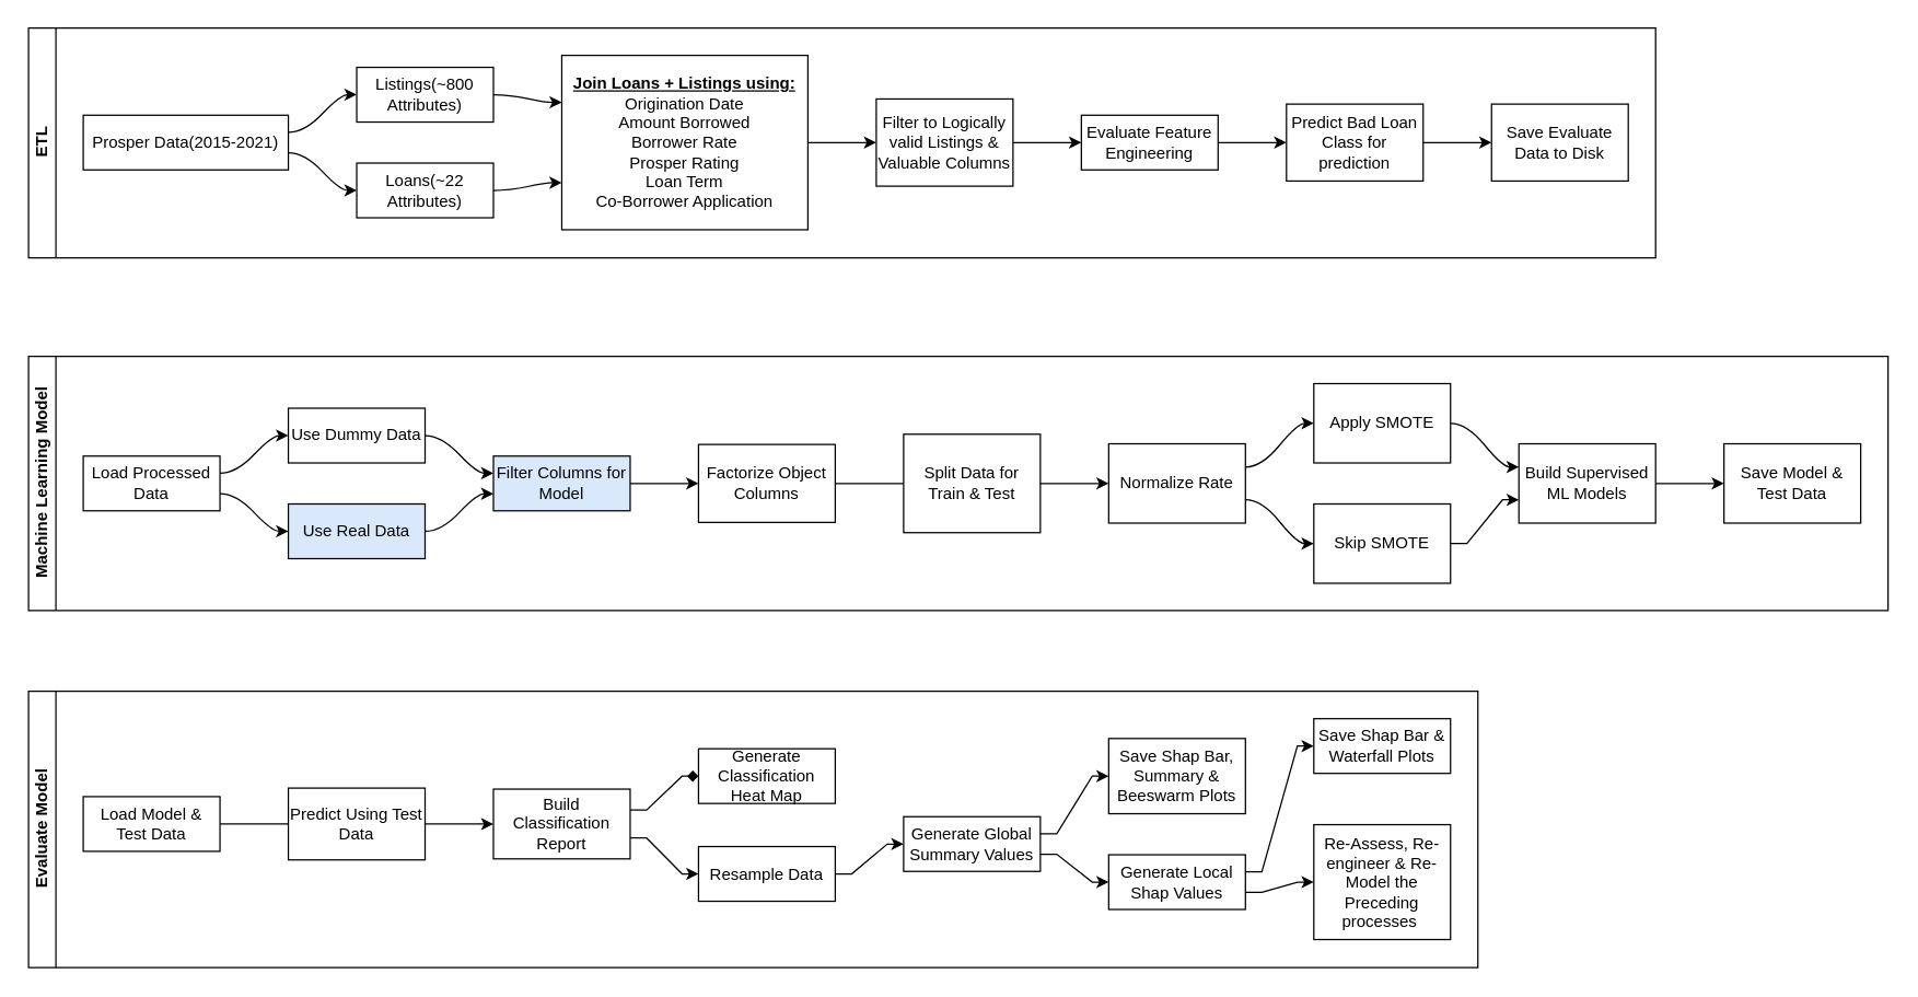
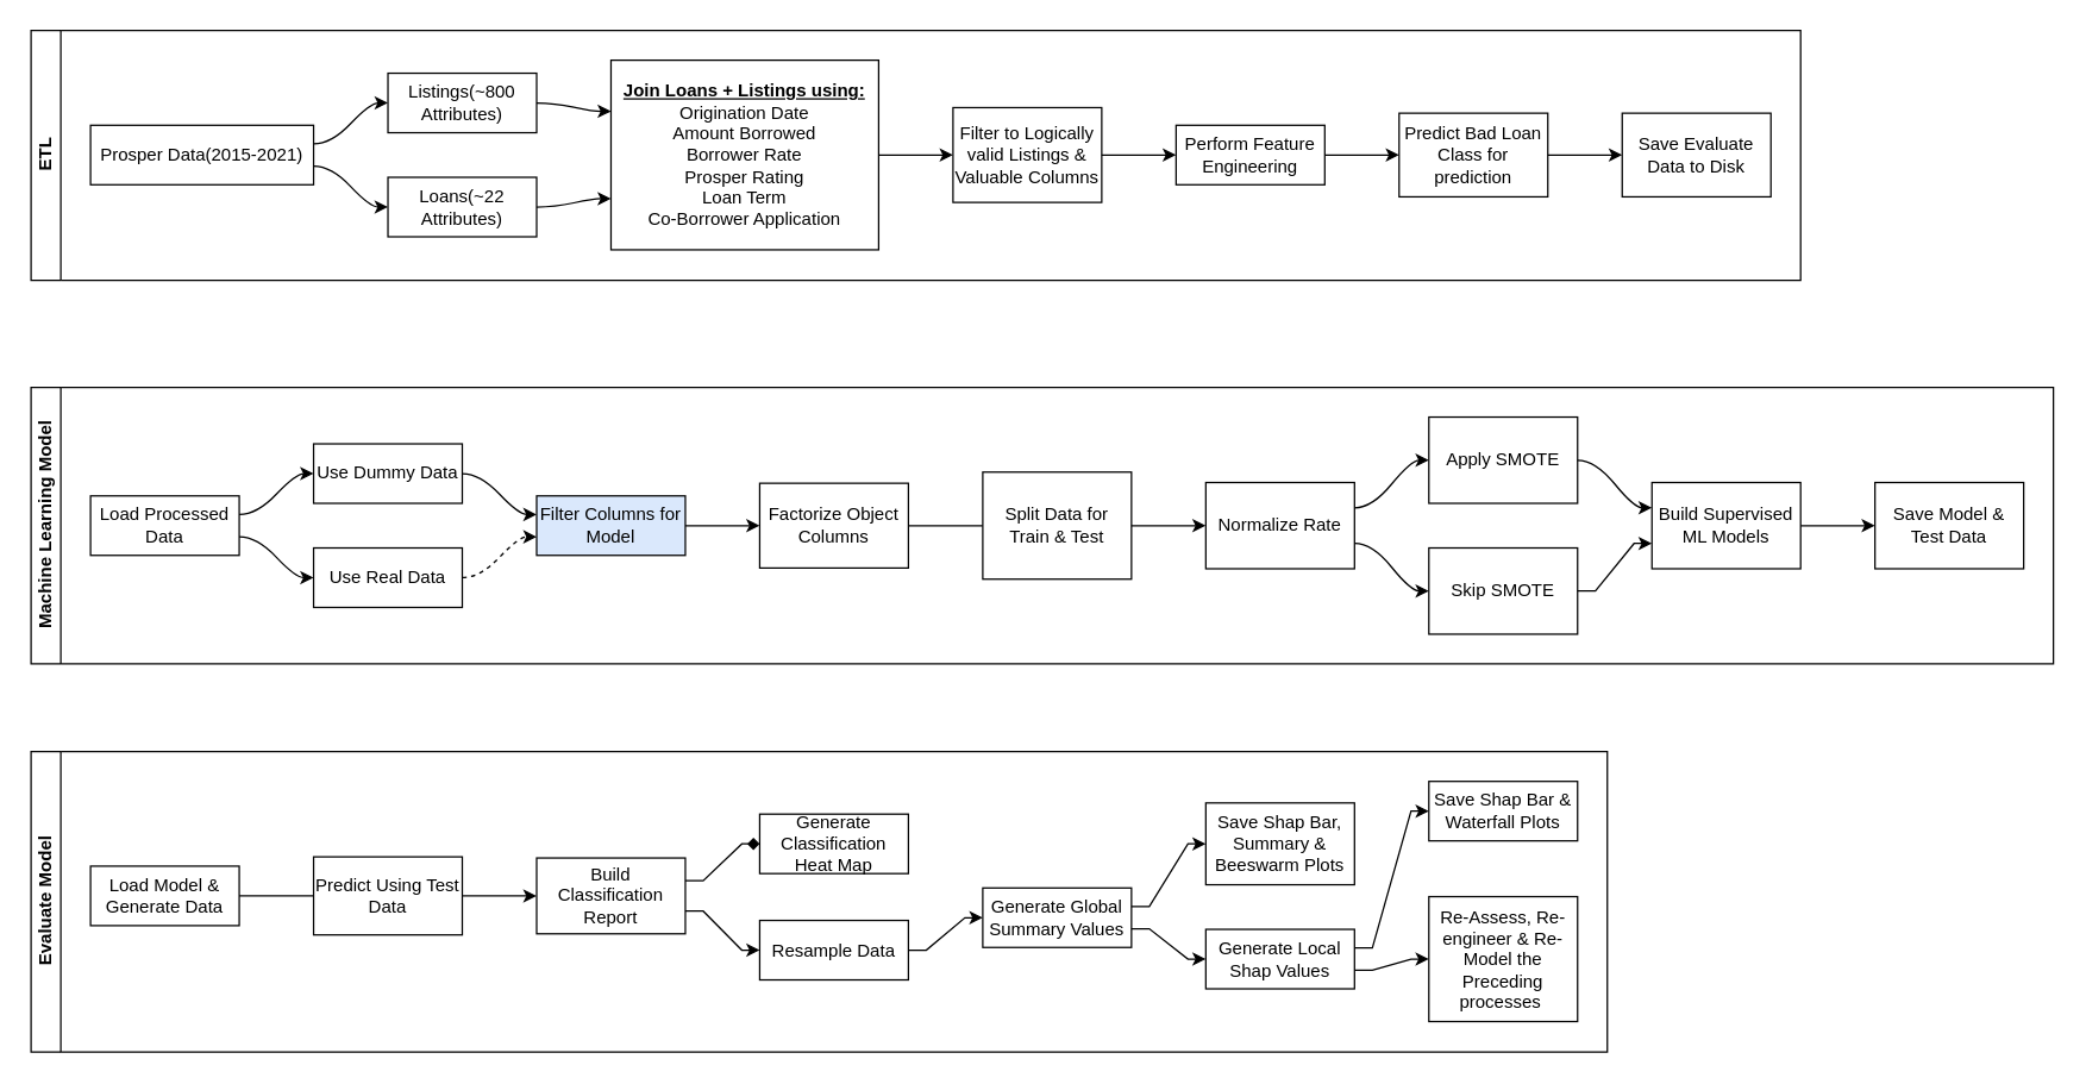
  <mxCell id="0" />
  <mxCell id="1" parent="0" />
  <mxCell id="2" value="ETL" style="swimlane;html=1;startSize=20;horizontal=0;childLayout=flowLayout;flowOrientation=west;resizable=0;interRankCellSpacing=50;containerType=tree;" vertex="1" parent="1"><mxGeometry x="20" width="1190" height="168" as="geometry" y="20" /></mxCell>
  <mxCell id="3" value="Prosper Data(2015-2021)" style="whiteSpace=wrap;html=1;" vertex="1" parent="2"><mxGeometry x="40" y="63.75" width="150" height="40" as="geometry" /></mxCell>
  <mxCell id="4" value="Listings(~800 Attributes)" style="whiteSpace=wrap;html=1;" vertex="1" parent="2"><mxGeometry x="240" y="28.75" width="100" height="40" as="geometry" /></mxCell>
  <mxCell id="5" value="" style="html=1;curved=1;rounded=0;noEdgeStyle=1;orthogonal=1;" edge="1" parent="2" source="3" target="4"><mxGeometry relative="1" as="geometry"><Array as="points"><mxPoint x="202" y="76.25" /><mxPoint x="228" y="48.75" /></Array></mxGeometry></mxCell>
  <mxCell id="6" value="Loans(~22 Attributes)" style="whiteSpace=wrap;html=1;" vertex="1" parent="2"><mxGeometry x="240" y="98.75" width="100" height="40" as="geometry" /></mxCell>
  <mxCell id="7" value="" style="html=1;curved=1;rounded=0;noEdgeStyle=1;orthogonal=1;" edge="1" parent="2" source="3" target="6"><mxGeometry relative="1" as="geometry"><Array as="points"><mxPoint x="202" y="91.25" /><mxPoint x="228" y="118.75" /></Array></mxGeometry></mxCell>
  <mxCell id="8" value="&lt;b&gt;&lt;u&gt;Join Loans + Listings using:&lt;/u&gt;&lt;/b&gt;&lt;br&gt;&lt;div&gt;&lt;span&gt;Origination Date&lt;/span&gt;&lt;/div&gt;&lt;div&gt;&lt;span&gt;Amount Borrowed&lt;/span&gt;&lt;/div&gt;&lt;div&gt;&lt;span&gt;Borrower Rate&lt;/span&gt;&lt;/div&gt;&lt;div&gt;&lt;span&gt;Prosper Rating&lt;/span&gt;&lt;/div&gt;&lt;div&gt;&lt;span&gt;Loan Term&lt;/span&gt;&lt;/div&gt;&lt;div&gt;&lt;span&gt;Co-Borrower Application&lt;/span&gt;&lt;/div&gt;" style="whiteSpace=wrap;html=1;align=center;" vertex="1" parent="2"><mxGeometry x="390" y="20" width="180" height="127.5" as="geometry" /></mxCell>
  <mxCell id="9" value="" style="html=1;curved=1;rounded=0;noEdgeStyle=1;orthogonal=1;" edge="1" parent="2" source="4" target="8"><mxGeometry relative="1" as="geometry"><Array as="points"><mxPoint x="352" y="48.75" /><mxPoint x="378" y="54.375" /></Array></mxGeometry></mxCell>
  <mxCell id="10" value="" style="html=1;curved=1;rounded=0;noEdgeStyle=1;orthogonal=1;" edge="1" parent="2" source="6" target="8"><mxGeometry relative="1" as="geometry"><Array as="points"><mxPoint x="352" y="118.75" /><mxPoint x="378" y="113.125" /></Array></mxGeometry></mxCell>
  <mxCell id="11" value="" style="html=1;curved=1;rounded=0;noEdgeStyle=1;orthogonal=1;" edge="1" target="12" source="8" parent="2"><mxGeometry relative="1" as="geometry"><mxPoint x="1325" y="1169.25" as="sourcePoint" /><Array as="points"><mxPoint x="582" y="83.75" /><mxPoint x="608" y="83.75" /></Array></mxGeometry></mxCell>
  <mxCell id="12" value="Filter to Logically valid Listings &amp;amp; Valuable Columns" style="whiteSpace=wrap;html=1;" vertex="1" parent="2"><mxGeometry x="620" y="51.875" width="100" height="63.75" as="geometry" /></mxCell>
  <mxCell id="13" value="" style="html=1;curved=1;rounded=0;noEdgeStyle=1;orthogonal=1;" edge="1" target="14" source="12" parent="2"><mxGeometry relative="1" as="geometry"><mxPoint x="1545" y="1164.25" as="sourcePoint" /><Array as="points"><mxPoint x="732" y="83.75" /><mxPoint x="758" y="83.75" /></Array></mxGeometry></mxCell>
- <mxCell id="14" value="Evaluate Feature Engineering" style="whiteSpace=wrap;html=1;" vertex="1" parent="2"><mxGeometry x="770" y="63.75" width="100" height="40" as="geometry" /></mxCell>
+ <mxCell id="14" value="Perform Feature Engineering" style="whiteSpace=wrap;html=1;" vertex="1" parent="2"><mxGeometry x="770" y="63.75" width="100" height="40" as="geometry" /></mxCell>
  <mxCell id="15" value="" style="html=1;curved=1;rounded=0;noEdgeStyle=1;orthogonal=1;" edge="1" target="16" source="14" parent="2"><mxGeometry relative="1" as="geometry"><mxPoint x="1155" y="953.75" as="sourcePoint" /><Array as="points"><mxPoint x="882" y="83.75" /><mxPoint x="908" y="83.75" /></Array></mxGeometry></mxCell>
  <mxCell id="16" value="Predict Bad Loan Class for prediction" style="whiteSpace=wrap;html=1;" vertex="1" parent="2"><mxGeometry x="920" y="55.625" width="100" height="56.25" as="geometry" /></mxCell>
  <mxCell id="17" value="" style="html=1;curved=1;rounded=0;noEdgeStyle=1;orthogonal=1;" edge="1" target="18" source="16" parent="2"><mxGeometry relative="1" as="geometry"><mxPoint x="1225" y="913.75" as="sourcePoint" /><Array as="points"><mxPoint x="1032" y="83.75" /><mxPoint x="1058" y="83.75" /></Array></mxGeometry></mxCell>
  <mxCell id="18" value="Save Evaluate Data to Disk" style="whiteSpace=wrap;html=1;" vertex="1" parent="2"><mxGeometry x="1070" y="55.625" width="100" height="56.25" as="geometry" /></mxCell>
  <mxCell id="19" value="Machine Learning Model" style="swimlane;html=1;startSize=20;horizontal=0;childLayout=flowLayout;flowOrientation=west;resizable=0;interRankCellSpacing=50;containerType=tree;" vertex="1" parent="1"><mxGeometry x="20" y="260" width="1360" height="186" as="geometry" /></mxCell>
  <mxCell id="20" value="Load Processed Data" style="whiteSpace=wrap;html=1;" vertex="1" parent="19"><mxGeometry x="40" y="73" width="100" height="40" as="geometry" /></mxCell>
  <mxCell id="21" value="Use Dummy Data" style="whiteSpace=wrap;html=1;" vertex="1" parent="19"><mxGeometry x="190" y="38" width="100" height="40" as="geometry" /></mxCell>
  <mxCell id="22" value="" style="html=1;curved=1;rounded=0;noEdgeStyle=1;orthogonal=1;" edge="1" parent="19" source="20" target="21"><mxGeometry relative="1" as="geometry"><Array as="points"><mxPoint x="152" y="85.5" /><mxPoint x="178" y="58" /></Array></mxGeometry></mxCell>
- <mxCell id="23" value="Use Real Data" style="whiteSpace=wrap;html=1;fillColor=#dae8fc;" vertex="1" parent="19"><mxGeometry x="190" y="108" width="100" height="40" as="geometry" /></mxCell>
+ <mxCell id="23" value="Use Real Data" style="whiteSpace=wrap;html=1;" vertex="1" parent="19"><mxGeometry x="190" y="108" width="100" height="40" as="geometry" /></mxCell>
  <mxCell id="24" value="" style="html=1;curved=1;rounded=0;noEdgeStyle=1;orthogonal=1;" edge="1" parent="19" source="20" target="23"><mxGeometry relative="1" as="geometry"><Array as="points"><mxPoint x="152" y="100.5" /><mxPoint x="178" y="128" /></Array></mxGeometry></mxCell>
  <mxCell id="25" value="Filter Columns for Model" style="whiteSpace=wrap;html=1;fillColor=#dae8fc;" vertex="1" parent="19"><mxGeometry x="340" y="73" width="100" height="40" as="geometry" /></mxCell>
  <mxCell id="26" value="" style="html=1;curved=1;rounded=0;noEdgeStyle=1;orthogonal=1;" edge="1" parent="19" source="21" target="25"><mxGeometry relative="1" as="geometry"><Array as="points"><mxPoint x="302" y="58" /><mxPoint x="328" y="85.5" /></Array></mxGeometry></mxCell>
- <mxCell id="27" value="" style="html=1;curved=1;rounded=0;noEdgeStyle=1;orthogonal=1;" edge="1" parent="19" source="23" target="25"><mxGeometry relative="1" as="geometry"><Array as="points"><mxPoint x="302" y="128" /><mxPoint x="328" y="100.5" /></Array></mxGeometry></mxCell>
+ <mxCell id="27" value="" style="html=1;curved=1;rounded=0;noEdgeStyle=1;orthogonal=1;dashed=1;" edge="1" parent="19" source="23" target="25"><mxGeometry relative="1" as="geometry"><Array as="points"><mxPoint x="302" y="128" /><mxPoint x="328" y="100.5" /></Array></mxGeometry></mxCell>
  <mxCell id="28" value="" style="html=1;curved=1;rounded=0;noEdgeStyle=1;orthogonal=1;" edge="1" target="29" source="25" parent="19"><mxGeometry relative="1" as="geometry"><mxPoint x="1445" y="1510" as="sourcePoint" /><Array as="points"><mxPoint x="452" y="93" /><mxPoint x="478" y="93" /></Array></mxGeometry></mxCell>
  <mxCell id="29" value="Factorize Object Columns" style="whiteSpace=wrap;html=1;" vertex="1" parent="19"><mxGeometry x="490" y="64.5" width="100" height="57" as="geometry" /></mxCell>
  <mxCell id="30" value="" style="html=1;curved=1;rounded=0;noEdgeStyle=1;orthogonal=1;endArrow=none;" edge="1" target="31" source="29" parent="19"><mxGeometry relative="1" as="geometry"><mxPoint x="1625" y="1485" as="sourcePoint" /><Array as="points"><mxPoint x="602" y="93" /><mxPoint x="628" y="93" /></Array></mxGeometry></mxCell>
  <mxCell id="31" value="Split Data for Train &amp;amp; Test" style="whiteSpace=wrap;html=1;" vertex="1" parent="19"><mxGeometry x="640" y="57" width="100" height="72" as="geometry" /></mxCell>
  <mxCell id="32" value="" style="html=1;curved=1;rounded=0;noEdgeStyle=1;orthogonal=1;" edge="1" target="33" source="31" parent="19"><mxGeometry relative="1" as="geometry"><mxPoint x="1345" y="1345" as="sourcePoint" /><Array as="points"><mxPoint x="752" y="93" /><mxPoint x="778" y="93" /></Array></mxGeometry></mxCell>
  <mxCell id="33" value="Normalize Rate" style="whiteSpace=wrap;html=1;" vertex="1" parent="19"><mxGeometry x="790" y="64" width="100" height="58" as="geometry" /></mxCell>
  <mxCell id="34" value="" style="html=1;curved=1;rounded=0;noEdgeStyle=1;orthogonal=1;" edge="1" target="35" source="33" parent="19"><mxGeometry relative="1" as="geometry"><mxPoint x="1335" y="1265" as="sourcePoint" /><Array as="points"><mxPoint x="902" y="81" /><mxPoint x="928" y="49" /></Array></mxGeometry></mxCell>
  <mxCell id="35" value="Apply SMOTE" style="whiteSpace=wrap;html=1;" vertex="1" parent="19"><mxGeometry x="940" y="20" width="100" height="58" as="geometry" /></mxCell>
  <mxCell id="36" value="" style="html=1;curved=1;rounded=0;noEdgeStyle=1;orthogonal=1;" edge="1" target="37" source="33" parent="19"><mxGeometry relative="1" as="geometry"><mxPoint x="1445" y="1245" as="sourcePoint" /><Array as="points"><mxPoint x="902" y="105" /><mxPoint x="928" y="137" /></Array></mxGeometry></mxCell>
  <mxCell id="37" value="Skip SMOTE" style="whiteSpace=wrap;html=1;" vertex="1" parent="19"><mxGeometry x="940" y="108" width="100" height="58" as="geometry" /></mxCell>
  <mxCell id="38" value="" style="html=1;curved=1;rounded=0;noEdgeStyle=1;orthogonal=1;" edge="1" target="39" source="35" parent="19"><mxGeometry relative="1" as="geometry"><mxPoint x="1405" y="1231" as="sourcePoint" /><Array as="points"><mxPoint x="1052" y="49" /><mxPoint x="1078" y="81" /></Array></mxGeometry></mxCell>
  <mxCell id="39" value="Build Supervised ML Models" style="whiteSpace=wrap;html=1;" vertex="1" parent="19"><mxGeometry x="1090" y="64" width="100" height="58" as="geometry" /></mxCell>
  <mxCell id="40" style="edgeStyle=orthogonalEdgeStyle;rounded=0;orthogonalLoop=1;jettySize=auto;html=1;noEdgeStyle=1;orthogonal=1;" edge="1" parent="19" source="37" target="39"><mxGeometry relative="1" as="geometry"><mxPoint x="1377" y="222.333" as="targetPoint" /><Array as="points"><mxPoint x="1052" y="137" /><mxPoint x="1078" y="105" /></Array></mxGeometry></mxCell>
  <mxCell id="41" value="" style="html=1;curved=1;rounded=0;noEdgeStyle=1;orthogonal=1;" edge="1" target="42" source="39" parent="19"><mxGeometry relative="1" as="geometry"><mxPoint x="1435" y="1139" as="sourcePoint" /><Array as="points"><mxPoint x="1202" y="93" /><mxPoint x="1228" y="93" /></Array></mxGeometry></mxCell>
  <mxCell id="42" value="Save Model &amp;amp; Test Data" style="whiteSpace=wrap;html=1;" vertex="1" parent="19"><mxGeometry x="1240" y="64" width="100" height="58" as="geometry" /></mxCell>
  <mxCell id="43" value="Evaluate Model" style="swimlane;html=1;startSize=20;horizontal=0;childLayout=flowLayout;flowOrientation=west;resizable=0;interRankCellSpacing=50;containerType=tree;" vertex="1" parent="1"><mxGeometry x="20" y="505" width="1060" height="202" as="geometry" /></mxCell>
- <mxCell id="44" value="Load Model &amp;amp; Test Data" style="whiteSpace=wrap;html=1;" vertex="1" parent="43"><mxGeometry x="40" y="77" width="100" height="40" as="geometry" /></mxCell>
+ <mxCell id="44" value="Load Model &amp;amp; Generate Data" style="whiteSpace=wrap;html=1;" vertex="1" parent="43"><mxGeometry x="40" y="77" width="100" height="40" as="geometry" /></mxCell>
  <mxCell id="45" value="" style="edgeStyle=orthogonalEdgeStyle;rounded=0;orthogonalLoop=1;jettySize=auto;html=1;noEdgeStyle=1;orthogonal=1;endArrow=none;" edge="1" source="44" target="46" parent="43"><mxGeometry relative="1" as="geometry"><Array as="points"><mxPoint x="152" y="97" /><mxPoint x="178" y="97" /></Array></mxGeometry></mxCell>
  <mxCell id="46" value="Predict Using Test Data" style="whiteSpace=wrap;html=1;" vertex="1" parent="43"><mxGeometry x="190" y="70.75" width="100" height="52.5" as="geometry" /></mxCell>
  <mxCell id="47" value="" style="edgeStyle=orthogonalEdgeStyle;rounded=0;orthogonalLoop=1;jettySize=auto;html=1;noEdgeStyle=1;orthogonal=1;" edge="1" target="48" source="46" parent="43"><mxGeometry relative="1" as="geometry"><mxPoint x="1175" y="1681.5" as="sourcePoint" /><Array as="points"><mxPoint x="302" y="97" /><mxPoint x="328" y="97" /></Array></mxGeometry></mxCell>
  <mxCell id="48" value="Build Classification Report" style="whiteSpace=wrap;html=1;" vertex="1" parent="43"><mxGeometry x="340" y="71.5" width="100" height="51" as="geometry" /></mxCell>
  <mxCell id="49" value="" style="edgeStyle=orthogonalEdgeStyle;rounded=0;orthogonalLoop=1;jettySize=auto;html=1;noEdgeStyle=1;orthogonal=1;endArrow=diamond;" edge="1" target="50" source="48" parent="43"><mxGeometry relative="1" as="geometry"><mxPoint x="1285" y="1661.5" as="sourcePoint" /><Array as="points"><mxPoint x="452" y="86.75" /><mxPoint x="478" y="62" /></Array></mxGeometry></mxCell>
  <mxCell id="50" value="Generate Classification Heat Map" style="whiteSpace=wrap;html=1;" vertex="1" parent="43"><mxGeometry x="490" y="42" width="100" height="40" as="geometry" /></mxCell>
  <mxCell id="51" value="" style="edgeStyle=orthogonalEdgeStyle;rounded=0;orthogonalLoop=1;jettySize=auto;html=1;noEdgeStyle=1;orthogonal=1;" edge="1" target="52" source="48" parent="43"><mxGeometry relative="1" as="geometry"><mxPoint x="1155" y="1561" as="sourcePoint" /><Array as="points"><mxPoint x="452" y="107.25" /><mxPoint x="478" y="133.5" /></Array></mxGeometry></mxCell>
  <mxCell id="52" value="Resample Data" style="whiteSpace=wrap;html=1;" vertex="1" parent="43"><mxGeometry x="490" y="113.5" width="100" height="40" as="geometry" /></mxCell>
  <mxCell id="53" value="" style="edgeStyle=orthogonalEdgeStyle;rounded=0;orthogonalLoop=1;jettySize=auto;html=1;noEdgeStyle=1;orthogonal=1;" edge="1" target="54" source="52" parent="43"><mxGeometry relative="1" as="geometry"><mxPoint x="1035" y="1514.25" as="sourcePoint" /><Array as="points"><mxPoint x="602" y="133.5" /><mxPoint x="628" y="111.667" /></Array></mxGeometry></mxCell>
  <mxCell id="54" value="Generate Global Summary Values" style="whiteSpace=wrap;html=1;" vertex="1" parent="43"><mxGeometry x="640" y="91.667" width="100" height="40" as="geometry" /></mxCell>
  <mxCell id="55" value="" style="edgeStyle=orthogonalEdgeStyle;rounded=0;orthogonalLoop=1;jettySize=auto;html=1;noEdgeStyle=1;orthogonal=1;" edge="1" target="56" source="54" parent="43"><mxGeometry relative="1" as="geometry"><mxPoint x="1145" y="1522" as="sourcePoint" /><Array as="points"><mxPoint x="752" y="104.167" /><mxPoint x="778" y="62" /></Array></mxGeometry></mxCell>
  <mxCell id="56" value="Save Shap Bar, Summary &amp;amp; Beeswarm Plots" style="whiteSpace=wrap;html=1;" vertex="1" parent="43"><mxGeometry x="790" y="34.5" width="100" height="55" as="geometry" /></mxCell>
  <mxCell id="57" value="" style="edgeStyle=orthogonalEdgeStyle;rounded=0;orthogonalLoop=1;jettySize=auto;html=1;noEdgeStyle=1;orthogonal=1;" edge="1" target="58" source="54" parent="43"><mxGeometry relative="1" as="geometry"><mxPoint x="1255" y="1502.359" as="sourcePoint" /><Array as="points"><mxPoint x="752" y="119.167" /><mxPoint x="778" y="139.5" /></Array></mxGeometry></mxCell>
  <mxCell id="58" value="Generate Local Shap Values" style="whiteSpace=wrap;html=1;" vertex="1" parent="43"><mxGeometry x="790" y="119.5" width="100" height="40" as="geometry" /></mxCell>
  <mxCell id="59" value="" style="edgeStyle=orthogonalEdgeStyle;rounded=0;orthogonalLoop=1;jettySize=auto;html=1;noEdgeStyle=1;orthogonal=1;" edge="1" target="60" source="58" parent="43"><mxGeometry relative="1" as="geometry"><mxPoint x="1175" y="1460.167" as="sourcePoint" /><Array as="points"><mxPoint x="902" y="132" /><mxPoint x="928" y="40" /></Array></mxGeometry></mxCell>
  <mxCell id="60" value="Save Shap Bar &amp;amp; Waterfall Plots" style="whiteSpace=wrap;html=1;" vertex="1" parent="43"><mxGeometry x="940" y="20" width="100" height="40" as="geometry" /></mxCell>
  <mxCell id="61" value="" style="edgeStyle=orthogonalEdgeStyle;rounded=0;orthogonalLoop=1;jettySize=auto;html=1;noEdgeStyle=1;orthogonal=1;" edge="1" target="62" source="58" parent="43"><mxGeometry relative="1" as="geometry"><mxPoint x="1285" y="1460" as="sourcePoint" /><Array as="points"><mxPoint x="902" y="147" /><mxPoint x="928" y="139.5" /></Array></mxGeometry></mxCell>
  <mxCell id="62" value="Re-Assess, Re-engineer &amp;amp; Re-Model the Preceding processes&amp;nbsp;" style="whiteSpace=wrap;html=1;" vertex="1" parent="43"><mxGeometry x="940" y="97.5" width="100" height="84" as="geometry" /></mxCell>
